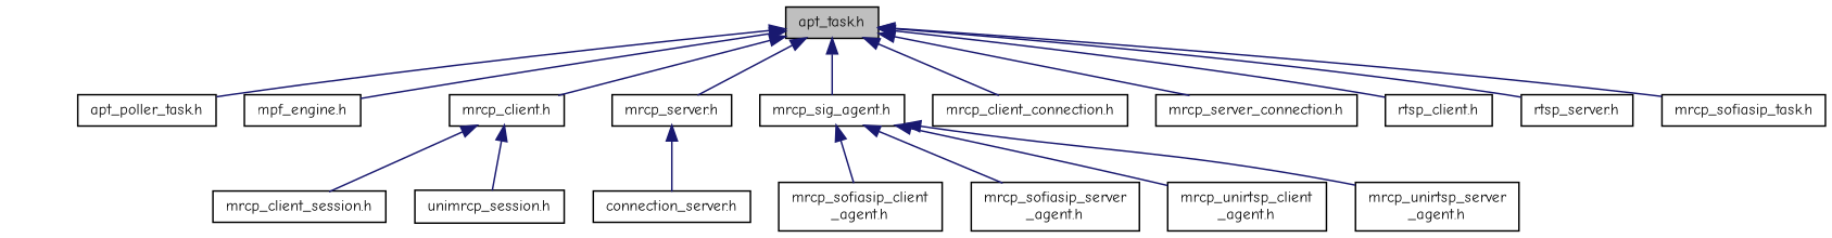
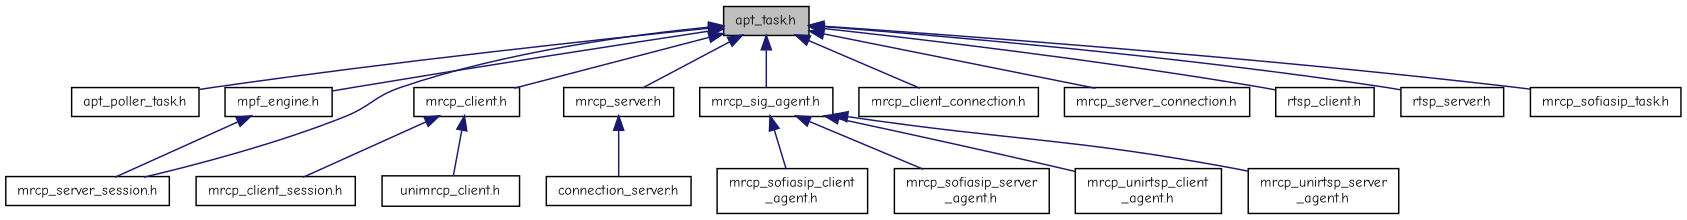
  digraph {
    fontname="Comic Neue"
    node [color=black fillcolor=white fontname="Comic Neue" fontsize=10 shape=record style=filled]
    edge [color=midnightblue dir=back fontname="Comic Neue" fontsize=10 labelfontname=Helvetica labelfontsize=10 style=solid]
    n1 [fillcolor=grey75 fontcolor=black height=0.2 label="apt_task.h" width=0.4]
    n2 [height=0.2 label="apt_poller_task.h" width=0.4]
    n3 [height=0.2 label="mpf_engine.h" width=0.4]
+   n4 [height=0.2 label="mrcp_server_session.h" width=0.4]
    n5 [height=0.2 label="mrcp_client.h" width=0.4]
    n6 [height=0.2 label="mrcp_server.h" width=0.4]
    n7 [height=0.2 label="mrcp_sig_agent.h" width=0.4]
    n8 [height=0.2 label="mrcp_client_connection.h" width=0.4]
    n9 [height=0.2 label="mrcp_server_connection.h" width=0.4]
    n10 [height=0.2 label="rtsp_client.h" width=0.4]
    n11 [height=0.2 label="rtsp_server.h" width=0.4]
    n12 [height=0.2 label="mrcp_sofiasip_task.h" width=0.4]
    n13 [height=0.2 label="mrcp_client_session.h" width=0.4]
-   n14 [height=0.2 label="unimrcp_session.h" width=0.4]
+   n14 [height=0.2 label="unimrcp_client.h" width=0.4]
    n15 [height=0.2 label="connection_server.h" width=0.4]
    n16 [height=0.2 label="mrcp_sofiasip_client\l_agent.h" width=0.4]
    n17 [height=0.2 label="mrcp_sofiasip_server\l_agent.h" width=0.4]
    n18 [height=0.2 label="mrcp_unirtsp_client\l_agent.h" width=0.4]
    n19 [height=0.2 label="mrcp_unirtsp_server\l_agent.h" width=0.4]
    n1 -> n2
    n1 -> n3
+   n1 -> n4
    n1 -> n5
    n1 -> n6
    n1 -> n7
    n1 -> n8
    n1 -> n9
    n1 -> n10
    n1 -> n11
    n1 -> n12
+   n3 -> n4
    n5 -> n13
    n5 -> n14
    n6 -> n15
    n7 -> n16
    n7 -> n17
    n7 -> n18
    n7 -> n19
  }
